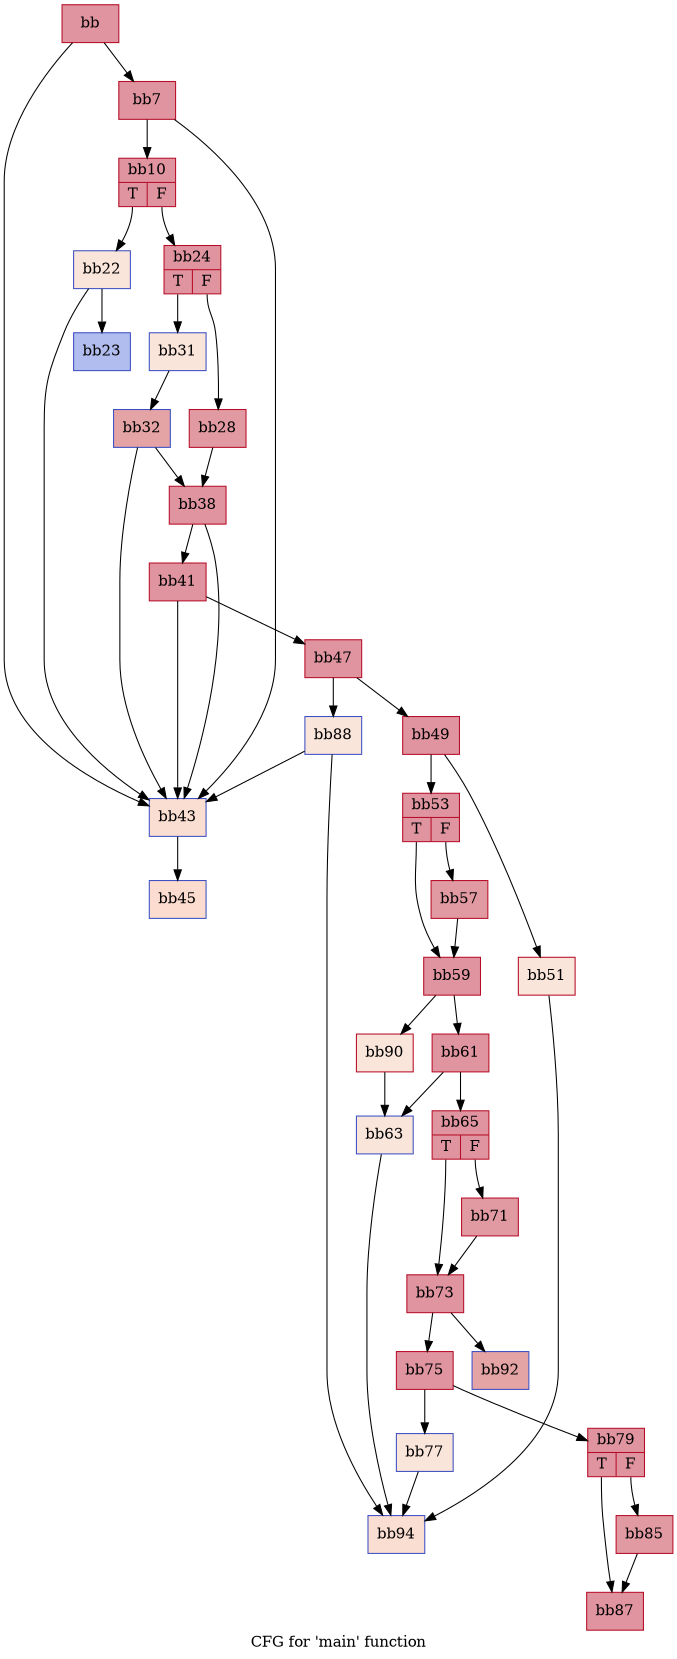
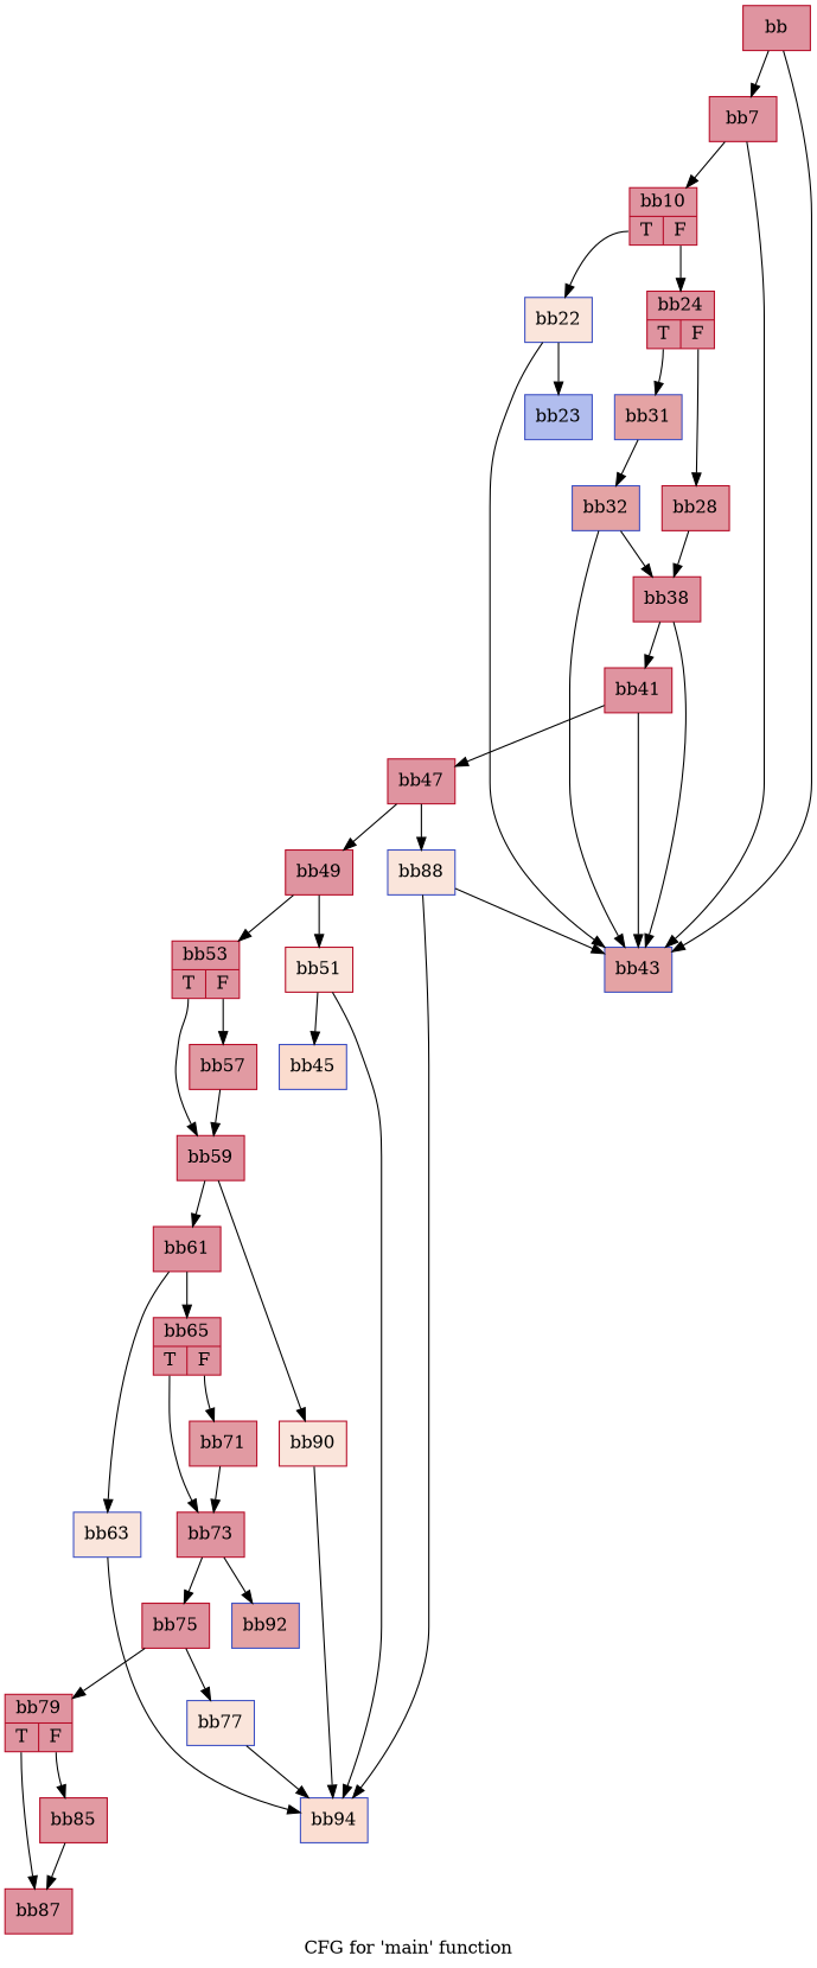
  digraph {
    label="CFG for 'main' function"
    node [color="#b70d28ff" fillcolor="#b70d2870" shape=record style=filled]
    n1 [label="{bb}"]
    n2 [label="{bb7}"]
-   n3 [color="#3d50c3ff" fillcolor="#f7b59970" label="{bb43}"]
+   n3 [color="#3d50c3ff" fillcolor="#c32e3170" label="{bb43}"]
    n4 [label="{bb10|{<s0>T|<s1>F}}"]
    n5 [color="#3d50c3ff" fillcolor="#f7af9170" label="{bb45}"]
    n6 [color="#3d50c3ff" fillcolor="#f4c5ad70" label="{bb22}"]
    n7 [label="{bb24|{<s0>T|<s1>F}}"]
    n8 [color="#3d50c3ff" fillcolor="#4f69d970" label="{bb23}"]
-   n9 [color="#3d50c3ff" fillcolor="#f4c5ad70" label="{bb31}"]
+   n9 [color="#3d50c3ff" fillcolor="#c32e3170" label="{bb31}"]
    n10 [fillcolor="#bb1b2c70" label="{bb28}"]
    n11 [color="#3d50c3ff" fillcolor="#c32e3170" label="{bb32}"]
    n12 [label="{bb38}"]
    n13 [label="{bb41}"]
    n14 [label="{bb47}"]
    n15 [label="{bb49}"]
    n16 [color="#3d50c3ff" fillcolor="#f4c5ad70" label="{bb88}"]
    n17 [label="{bb53|{<s0>T|<s1>F}}"]
    n18 [fillcolor="#f4c5ad70" label="{bb51}"]
    n19 [color="#3d50c3ff" fillcolor="#f7b59970" label="{bb94}"]
    n20 [label="{bb59}"]
    n21 [fillcolor="#bb1b2c70" label="{bb57}"]
    n22 [label="{bb61}"]
    n23 [fillcolor="#f4c5ad70" label="{bb90}"]
    n24 [label="{bb65|{<s0>T|<s1>F}}"]
    n25 [color="#3d50c3ff" fillcolor="#f4c5ad70" label="{bb63}"]
    n26 [label="{bb73}"]
    n27 [fillcolor="#bb1b2c70" label="{bb71}"]
    n28 [label="{bb75}"]
    n29 [color="#3d50c3ff" fillcolor="#c32e3170" label="{bb92}"]
    n30 [label="{bb79|{<s0>T|<s1>F}}"]
    n31 [color="#3d50c3ff" fillcolor="#f4c5ad70" label="{bb77}"]
    n32 [label="{bb87}"]
    n33 [fillcolor="#bb1b2c70" label="{bb85}"]
    n1 -> n2
    n1 -> n3
    n2 -> n3
    n2 -> n4
-   n3 -> n5
+   n18 -> n5
    n4 -> n6 [tailport=s0]
    n4 -> n7 [tailport=s1]
    n6 -> n3
    n6 -> n8
    n7 -> n9 [tailport=s0]
    n7 -> n10 [tailport=s1]
    n9 -> n11
    n10 -> n12
    n11 -> n3
    n11 -> n12
    n12 -> n3
    n12 -> n13
    n13 -> n3
    n13 -> n14
    n14 -> n15
    n14 -> n16
    n15 -> n17
    n15 -> n18
    n16 -> n3
    n16 -> n19
    n17 -> n20 [tailport=s0]
    n17 -> n21 [tailport=s1]
    n18 -> n19
    n20 -> n22
    n20 -> n23
    n21 -> n20
    n22 -> n24
    n22 -> n25
-   n23 -> n25
+   n23 -> n19
    n24 -> n26 [tailport=s0]
    n24 -> n27 [tailport=s1]
    n25 -> n19
    n26 -> n28
    n26 -> n29
    n27 -> n26
    n28 -> n30
    n28 -> n31
    n30 -> n32 [tailport=s0]
    n30 -> n33 [tailport=s1]
    n31 -> n19
    n33 -> n32
  }
